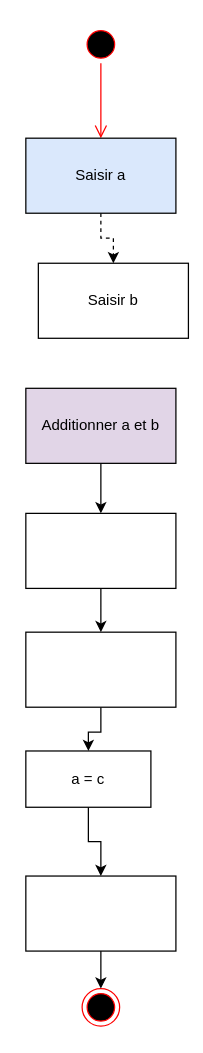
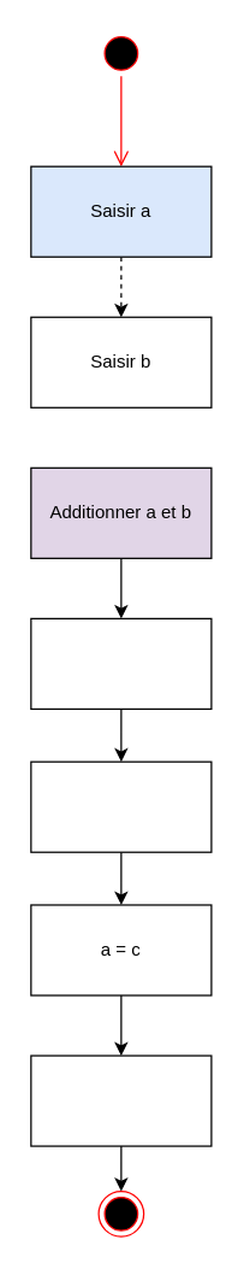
  <mxCell id="0" />
  <mxCell id="1" parent="0" />
  <mxCell id="2" value="" style="ellipse;html=1;shape=startState;fillColor=#000000;strokeColor=#ff0000;" vertex="1" parent="1"><mxGeometry x="65" y="20" width="30" height="30" as="geometry" /></mxCell>
  <mxCell id="3" value="" style="edgeStyle=orthogonalEdgeStyle;html=1;verticalAlign=bottom;endArrow=open;endSize=8;strokeColor=#ff0000;rounded=0;" edge="1" source="2" parent="1"><mxGeometry relative="1" as="geometry"><mxPoint x="80" y="110" as="targetPoint" /></mxGeometry></mxCell>
  <mxCell id="4" value="" style="edgeStyle=orthogonalEdgeStyle;rounded=0;orthogonalLoop=1;jettySize=auto;html=1;dashed=1;" edge="1" parent="1" source="5" target="6"><mxGeometry relative="1" as="geometry" /></mxCell>
  <mxCell id="5" value="Saisir a" style="rounded=0;whiteSpace=wrap;html=1;fillColor=#dae8fc;" vertex="1" parent="1"><mxGeometry x="20" y="110" width="120" height="60" as="geometry" /></mxCell>
- <mxCell id="6" value="Saisir b" style="rounded=0;whiteSpace=wrap;html=1;" vertex="1" parent="1"><mxGeometry x="30" y="210" width="120" height="60" as="geometry" /></mxCell>
+ <mxCell id="6" value="Saisir b" style="rounded=0;whiteSpace=wrap;html=1;" vertex="1" parent="1"><mxGeometry x="20" y="210" width="120" height="60" as="geometry" /></mxCell>
  <mxCell id="7" value="" style="edgeStyle=orthogonalEdgeStyle;rounded=0;orthogonalLoop=1;jettySize=auto;html=1;" edge="1" parent="1" source="8" target="10"><mxGeometry relative="1" as="geometry" /></mxCell>
  <mxCell id="8" value="Additionner a et b" style="rounded=0;whiteSpace=wrap;html=1;fillColor=#e1d5e7;" vertex="1" parent="1"><mxGeometry x="20" y="310" width="120" height="60" as="geometry" /></mxCell>
  <mxCell id="9" value="" style="edgeStyle=orthogonalEdgeStyle;rounded=0;orthogonalLoop=1;jettySize=auto;html=1;" edge="1" parent="1" source="10" target="12"><mxGeometry relative="1" as="geometry" /></mxCell>
  <mxCell id="10" value="" style="rounded=0;whiteSpace=wrap;html=1;" vertex="1" parent="1"><mxGeometry x="20" y="410" width="120" height="60" as="geometry" /></mxCell>
  <mxCell id="11" value="" style="edgeStyle=orthogonalEdgeStyle;rounded=0;orthogonalLoop=1;jettySize=auto;html=1;" edge="1" parent="1" source="12" target="14"><mxGeometry relative="1" as="geometry" /></mxCell>
  <mxCell id="12" value="" style="rounded=0;whiteSpace=wrap;html=1;" vertex="1" parent="1"><mxGeometry x="20" y="505" width="120" height="60" as="geometry" /></mxCell>
  <mxCell id="13" value="" style="edgeStyle=orthogonalEdgeStyle;rounded=0;orthogonalLoop=1;jettySize=auto;html=1;" edge="1" parent="1" source="14" target="17"><mxGeometry relative="1" as="geometry" /></mxCell>
- <mxCell id="14" value="a = c" style="rounded=0;whiteSpace=wrap;html=1;" vertex="1" parent="1"><mxGeometry x="20" y="600" width="100" height="45" as="geometry" /></mxCell>
+ <mxCell id="14" value="a = c" style="rounded=0;whiteSpace=wrap;html=1;" vertex="1" parent="1"><mxGeometry x="20" y="600" width="120" height="60" as="geometry" /></mxCell>
  <mxCell id="15" value="" style="ellipse;html=1;shape=endState;fillColor=#000000;strokeColor=#ff0000;" vertex="1" parent="1"><mxGeometry x="65" y="790" width="30" height="30" as="geometry" /></mxCell>
  <mxCell id="16" value="" style="edgeStyle=orthogonalEdgeStyle;rounded=0;orthogonalLoop=1;jettySize=auto;html=1;" edge="1" parent="1" source="17" target="15"><mxGeometry relative="1" as="geometry" /></mxCell>
  <mxCell id="17" value="" style="rounded=0;whiteSpace=wrap;html=1;" vertex="1" parent="1"><mxGeometry x="20" y="700" width="120" height="60" as="geometry" /></mxCell>
